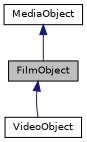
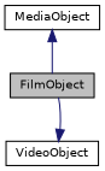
  digraph {
    node [color=black fillcolor=white fontname=Helvetica fontsize=10 shape=record style=filled]
    edge [color=midnightblue dir=back fontname=Helvetica fontsize=10 labelfontname=Helvetica labelfontsize=10 style=solid]
    n1 [fillcolor=grey75 fontcolor=black height=0.2 label=FilmObject width=0.4]
    n2 [height=0.2 label=VideoObject width=0.4]
    n3 [height=0.2 label=MediaObject width=0.4]
-   n1 -> n2
+   n2 -> n1
    n3 -> n1
  }
